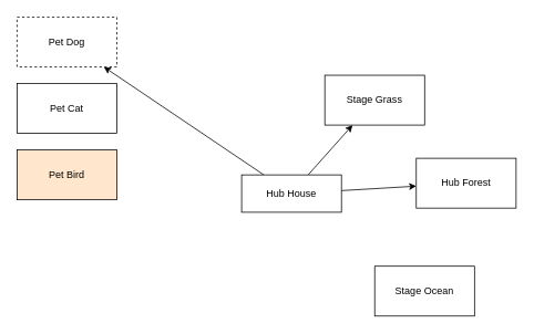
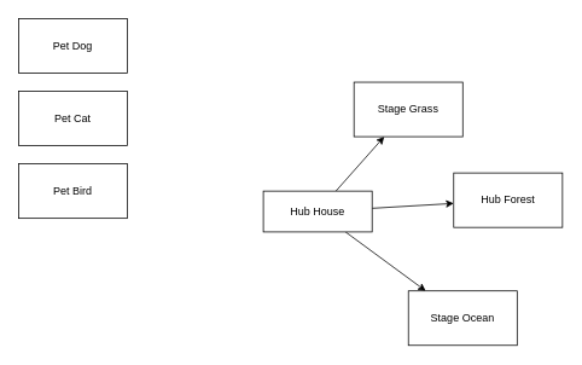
  <mxCell id="0" />
  <mxCell id="1" parent="0" />
  <mxCell id="2" style="rounded=0;orthogonalLoop=1;jettySize=auto;html=1;" edge="1" parent="1" source="5" target="6"><mxGeometry relative="1" as="geometry" /></mxCell>
  <mxCell id="3" style="edgeStyle=none;rounded=0;orthogonalLoop=1;jettySize=auto;html=1;" edge="1" parent="1" source="5" target="7"><mxGeometry relative="1" as="geometry" /></mxCell>
- <mxCell id="4" style="edgeStyle=none;rounded=0;orthogonalLoop=1;jettySize=auto;html=1;" edge="1" parent="1" source="5" target="9"><mxGeometry relative="1" as="geometry" /></mxCell>
+ <mxCell id="4" style="edgeStyle=none;rounded=0;orthogonalLoop=1;jettySize=auto;html=1;" edge="1" parent="1" source="5" target="8"><mxGeometry relative="1" as="geometry" /></mxCell>
  <mxCell id="5" value="Hub House" style="rounded=0;whiteSpace=wrap;html=1;" vertex="1" parent="1"><mxGeometry x="290" y="210" width="120" height="45" as="geometry" /></mxCell>
  <mxCell id="6" value="Stage Grass" style="rounded=0;whiteSpace=wrap;html=1;" vertex="1" parent="1"><mxGeometry x="390" y="90" width="120" height="60" as="geometry" /></mxCell>
  <mxCell id="7" value="Hub Forest" style="rounded=0;whiteSpace=wrap;html=1;" vertex="1" parent="1"><mxGeometry x="500" y="190" width="120" height="60" as="geometry" /></mxCell>
  <mxCell id="8" value="Stage Ocean" style="rounded=0;whiteSpace=wrap;html=1;" vertex="1" parent="1"><mxGeometry x="450" y="320" width="120" height="60" as="geometry" /></mxCell>
- <mxCell id="9" value="Pet Dog" style="rounded=0;whiteSpace=wrap;html=1;dashed=1;" vertex="1" parent="1"><mxGeometry x="20" y="20" width="120" height="60" as="geometry" /></mxCell>
+ <mxCell id="9" value="Pet Dog" style="rounded=0;whiteSpace=wrap;html=1;" vertex="1" parent="1"><mxGeometry x="20" y="20" width="120" height="60" as="geometry" /></mxCell>
  <mxCell id="10" value="Pet Cat" style="rounded=0;whiteSpace=wrap;html=1;" vertex="1" parent="1"><mxGeometry x="20" y="100" width="120" height="60" as="geometry" /></mxCell>
- <mxCell id="11" value="Pet Bird" style="rounded=0;whiteSpace=wrap;html=1;fillColor=#ffe6cc;" vertex="1" parent="1"><mxGeometry x="20" y="180" width="120" height="60" as="geometry" /></mxCell>
+ <mxCell id="11" value="Pet Bird" style="rounded=0;whiteSpace=wrap;html=1;" vertex="1" parent="1"><mxGeometry x="20" y="180" width="120" height="60" as="geometry" /></mxCell>
